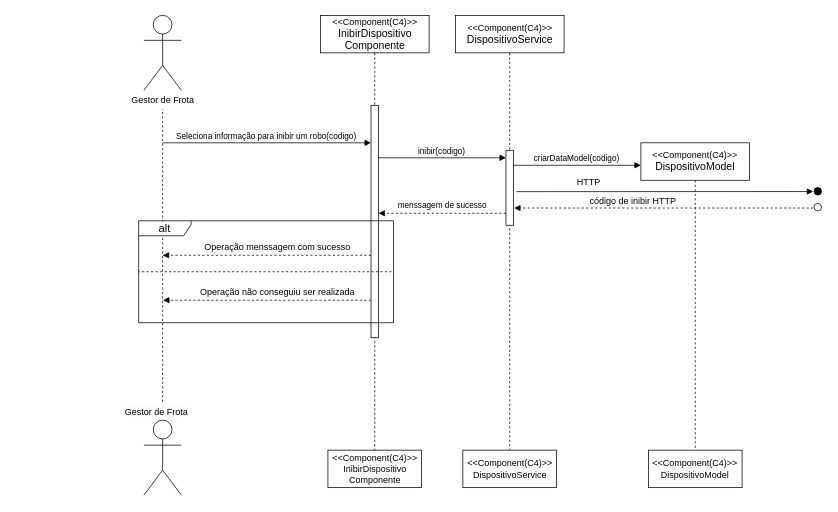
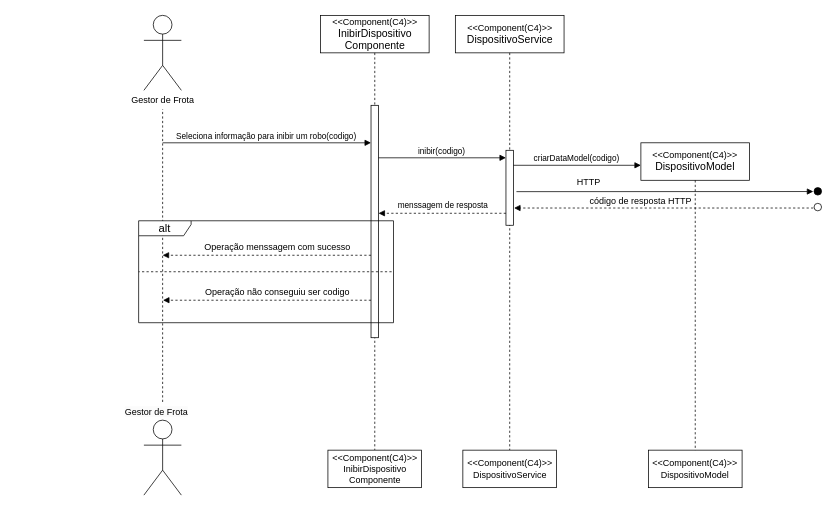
  <mxCell id="0" />
  <mxCell id="1" parent="0" />
  <mxCell id="2" value="&amp;lt;&amp;lt;Component(C4)&amp;gt;&amp;gt;&lt;br style=&quot;border-color: var(--border-color);&quot;&gt;&lt;font style=&quot;font-size: 14px;&quot;&gt;InibirDispositivo&lt;br&gt;Componente&lt;/font&gt;" style="shape=umlLifeline;perimeter=lifelinePerimeter;whiteSpace=wrap;html=1;container=1;dropTarget=0;collapsible=0;recursiveResize=0;outlineConnect=0;portConstraint=eastwest;newEdgeStyle={&quot;curved&quot;:0,&quot;rounded&quot;:0};size=50;" vertex="1" parent="1"><mxGeometry x="426.5" y="20" width="145" height="580" as="geometry" /></mxCell>
  <mxCell id="3" value="&amp;lt;&amp;lt;Component(C4)&amp;gt;&amp;gt;&lt;br style=&quot;border-color: var(--border-color);&quot;&gt;InibirDispositivo&lt;br style=&quot;border-color: var(--border-color); font-size: 14px;&quot;&gt;Componente" style="shape=umlLifeline;perimeter=lifelinePerimeter;whiteSpace=wrap;html=1;container=1;dropTarget=0;collapsible=0;recursiveResize=0;outlineConnect=0;portConstraint=eastwest;newEdgeStyle={&quot;curved&quot;:0,&quot;rounded&quot;:0};size=60;" vertex="1" parent="1"><mxGeometry x="436.5" y="600" width="125" height="50" as="geometry" /></mxCell>
  <mxCell id="4" value="Gestor de Frota" style="shape=umlActor;verticalLabelPosition=bottom;verticalAlign=top;html=1;outlineConnect=0;" vertex="1" parent="1"><mxGeometry x="191" y="20" width="50" height="100" as="geometry" /></mxCell>
  <mxCell id="5" value="" style="line;strokeWidth=1;dashed=1;labelPosition=center;verticalLabelPosition=bottom;align=left;verticalAlign=top;spacingLeft=20;spacingTop=15;html=1;whiteSpace=wrap;rotation=-90;" vertex="1" parent="1"><mxGeometry x="20.63" y="335.38" width="390.75" height="10" as="geometry" /></mxCell>
  <mxCell id="6" value="Actor" style="shape=umlActor;verticalLabelPosition=bottom;verticalAlign=top;html=1;outlineConnect=0;textOpacity=0;" vertex="1" parent="1"><mxGeometry x="191" y="560" width="50" height="100" as="geometry" /></mxCell>
  <mxCell id="7" value="Seleciona informação para inibir um robo(codigo)" style="html=1;verticalAlign=bottom;endArrow=block;curved=0;rounded=0;" edge="1" parent="1" target="8"><mxGeometry x="-0.007" width="80" relative="1" as="geometry"><mxPoint x="216" y="190" as="sourcePoint" /><mxPoint x="296" y="190" as="targetPoint" /><mxPoint as="offset" /></mxGeometry></mxCell>
  <mxCell id="8" value="" style="html=1;points=[[0,0,0,0,5],[0,1,0,0,-5],[1,0,0,0,5],[1,1,0,0,-5]];perimeter=orthogonalPerimeter;outlineConnect=0;targetShapes=umlLifeline;portConstraint=eastwest;newEdgeStyle={&quot;curved&quot;:0,&quot;rounded&quot;:0};" vertex="1" parent="1"><mxGeometry x="494" y="140" width="10" height="310" as="geometry" /></mxCell>
  <mxCell id="9" value="&lt;span style=&quot;color: rgb(0, 0, 0); font-family: Helvetica; font-size: 12px; font-style: normal; font-variant-ligatures: normal; font-variant-caps: normal; font-weight: 400; letter-spacing: normal; orphans: 2; text-align: center; text-indent: 0px; text-transform: none; widows: 2; word-spacing: 0px; -webkit-text-stroke-width: 0px; background-color: rgb(251, 251, 251); text-decoration-thickness: initial; text-decoration-style: initial; text-decoration-color: initial; float: none; display: inline !important;&quot;&gt;Gestor de Frota&lt;/span&gt;" style="text;whiteSpace=wrap;html=1;" vertex="1" parent="1"><mxGeometry x="164" y="535" width="130" height="40" as="geometry" /></mxCell>
  <mxCell id="10" value="&amp;lt;&amp;lt;Component(C4)&amp;gt;&amp;gt;&lt;br style=&quot;border-color: var(--border-color);&quot;&gt;&lt;font style=&quot;font-size: 14px;&quot;&gt;DispositivoService&lt;br&gt;&lt;/font&gt;" style="shape=umlLifeline;perimeter=lifelinePerimeter;whiteSpace=wrap;html=1;container=1;dropTarget=0;collapsible=0;recursiveResize=0;outlineConnect=0;portConstraint=eastwest;newEdgeStyle={&quot;curved&quot;:0,&quot;rounded&quot;:0};size=50;" vertex="1" parent="1"><mxGeometry x="606.5" y="20" width="145" height="580" as="geometry" /></mxCell>
  <mxCell id="11" value="&amp;lt;&amp;lt;Component(C4)&amp;gt;&amp;gt;&lt;br style=&quot;border-color: var(--border-color);&quot;&gt;DispositivoService" style="shape=umlLifeline;perimeter=lifelinePerimeter;whiteSpace=wrap;html=1;container=1;dropTarget=0;collapsible=0;recursiveResize=0;outlineConnect=0;portConstraint=eastwest;newEdgeStyle={&quot;curved&quot;:0,&quot;rounded&quot;:0};size=60;" vertex="1" parent="1"><mxGeometry x="616.5" y="600" width="125" height="50" as="geometry" /></mxCell>
  <mxCell id="12" value="" style="html=1;points=[[0,0,0,0,5],[0,1,0,0,-5],[1,0,0,0,5],[1,1,0,0,-5]];perimeter=orthogonalPerimeter;outlineConnect=0;targetShapes=umlLifeline;portConstraint=eastwest;newEdgeStyle={&quot;curved&quot;:0,&quot;rounded&quot;:0};" vertex="1" parent="1"><mxGeometry x="674" y="200" width="10" height="100" as="geometry" /></mxCell>
  <mxCell id="13" value="inibir(codigo)" style="html=1;verticalAlign=bottom;endArrow=block;curved=0;rounded=0;" edge="1" parent="1" target="12"><mxGeometry x="-0.007" width="80" relative="1" as="geometry"><mxPoint x="504" y="210" as="sourcePoint" /><mxPoint x="782" y="210" as="targetPoint" /><mxPoint as="offset" /></mxGeometry></mxCell>
  <mxCell id="14" value="" style="html=1;verticalAlign=bottom;labelBackgroundColor=none;endArrow=block;endFill=1;dashed=1;rounded=0;" edge="1" parent="1"><mxGeometry width="160" relative="1" as="geometry"><mxPoint x="674" y="284" as="sourcePoint" /><mxPoint x="504" y="284" as="targetPoint" /><Array as="points"><mxPoint x="584" y="284" /></Array></mxGeometry></mxCell>
- <mxCell id="15" value="&lt;span style=&quot;color: rgb(0, 0, 0); font-family: Helvetica; font-size: 11px; font-style: normal; font-variant-ligatures: normal; font-variant-caps: normal; font-weight: 400; letter-spacing: normal; orphans: 2; text-align: center; text-indent: 0px; text-transform: none; widows: 2; word-spacing: 0px; -webkit-text-stroke-width: 0px; background-color: rgb(255, 255, 255); text-decoration-thickness: initial; text-decoration-style: initial; text-decoration-color: initial; float: none; display: inline !important;&quot;&gt;menssagem de sucesso&lt;/span&gt;" style="text;whiteSpace=wrap;html=1;" vertex="1" parent="1"><mxGeometry x="528" y="259.75" width="160" height="40" as="geometry" /></mxCell>
+ <mxCell id="15" value="&lt;span style=&quot;color: rgb(0, 0, 0); font-family: Helvetica; font-size: 11px; font-style: normal; font-variant-ligatures: normal; font-variant-caps: normal; font-weight: 400; letter-spacing: normal; orphans: 2; text-align: center; text-indent: 0px; text-transform: none; widows: 2; word-spacing: 0px; -webkit-text-stroke-width: 0px; background-color: rgb(255, 255, 255); text-decoration-thickness: initial; text-decoration-style: initial; text-decoration-color: initial; float: none; display: inline !important;&quot;&gt;menssagem de resposta&lt;/span&gt;" style="text;whiteSpace=wrap;html=1;" vertex="1" parent="1"><mxGeometry x="528" y="259.75" width="160" height="40" as="geometry" /></mxCell>
  <mxCell id="16" value="&lt;font style=&quot;font-size: 15px;&quot;&gt;alt&lt;/font&gt;" style="shape=umlFrame;whiteSpace=wrap;html=1;pointerEvents=0;recursiveResize=0;container=1;collapsible=0;width=70;align=center;height=20;" vertex="1" parent="1"><mxGeometry x="184" y="294" width="340" height="136" as="geometry" /></mxCell>
  <mxCell id="17" value="" style="html=1;verticalAlign=bottom;labelBackgroundColor=none;endArrow=block;endFill=1;dashed=1;rounded=0;" edge="1" parent="16" source="8"><mxGeometry width="160" relative="1" as="geometry"><mxPoint x="308" y="106" as="sourcePoint" /><mxPoint x="32.5" y="106" as="targetPoint" /></mxGeometry></mxCell>
- <mxCell id="18" value="Operação não conseguiu ser realizada" style="text;html=1;align=center;verticalAlign=middle;resizable=0;points=[];autosize=1;strokeColor=none;fillColor=none;" vertex="1" parent="16"><mxGeometry x="70" y="81" width="230" height="30" as="geometry" /></mxCell>
+ <mxCell id="18" value="Operação não conseguiu ser codigo" style="text;html=1;align=center;verticalAlign=middle;resizable=0;points=[];autosize=1;strokeColor=none;fillColor=none;" vertex="1" parent="16"><mxGeometry x="70" y="81" width="230" height="30" as="geometry" /></mxCell>
  <mxCell id="19" value="Operação menssagem com sucesso" style="text;html=1;align=center;verticalAlign=middle;resizable=0;points=[];autosize=1;strokeColor=none;fillColor=none;" vertex="1" parent="16"><mxGeometry x="85" y="21" width="200" height="30" as="geometry" /></mxCell>
  <mxCell id="20" value="" style="html=1;verticalAlign=bottom;labelBackgroundColor=none;endArrow=block;endFill=1;dashed=1;rounded=0;" edge="1" parent="16" source="8"><mxGeometry width="160" relative="1" as="geometry"><mxPoint x="310" y="45.58" as="sourcePoint" /><mxPoint x="32" y="46" as="targetPoint" /></mxGeometry></mxCell>
  <mxCell id="21" value="" style="line;strokeWidth=1;dashed=1;labelPosition=center;verticalLabelPosition=bottom;align=left;verticalAlign=top;spacingLeft=20;spacingTop=15;html=1;whiteSpace=wrap;rotation=-180;" vertex="1" parent="16"><mxGeometry y="63" width="337.5" height="10" as="geometry" /></mxCell>
  <mxCell id="22" value="&amp;lt;&amp;lt;Component(C4)&amp;gt;&amp;gt;&lt;br style=&quot;border-color: var(--border-color);&quot;&gt;&lt;span style=&quot;font-size: 14px;&quot;&gt;DispositivoModel&lt;/span&gt;" style="shape=umlLifeline;perimeter=lifelinePerimeter;whiteSpace=wrap;html=1;container=1;dropTarget=0;collapsible=0;recursiveResize=0;outlineConnect=0;portConstraint=eastwest;newEdgeStyle={&quot;curved&quot;:0,&quot;rounded&quot;:0};size=50;" vertex="1" parent="1"><mxGeometry x="854" y="190" width="145" height="440" as="geometry" /></mxCell>
  <mxCell id="23" value="&amp;lt;&amp;lt;Component(C4)&amp;gt;&amp;gt;&lt;br style=&quot;border-color: var(--border-color);&quot;&gt;DispositivoModel" style="shape=umlLifeline;perimeter=lifelinePerimeter;whiteSpace=wrap;html=1;container=1;dropTarget=0;collapsible=0;recursiveResize=0;outlineConnect=0;portConstraint=eastwest;newEdgeStyle={&quot;curved&quot;:0,&quot;rounded&quot;:0};size=60;" vertex="1" parent="1"><mxGeometry x="864" y="600" width="125" height="50" as="geometry" /></mxCell>
  <mxCell id="24" value="criarDataModel(codigo)" style="html=1;verticalAlign=bottom;endArrow=block;curved=0;rounded=0;" edge="1" parent="1"><mxGeometry x="-0.007" width="80" relative="1" as="geometry"><mxPoint x="684" y="220" as="sourcePoint" /><mxPoint x="854" y="220" as="targetPoint" /><mxPoint as="offset" /></mxGeometry></mxCell>
  <mxCell id="25" value="" style="html=1;verticalAlign=bottom;endArrow=block;curved=0;rounded=0;" edge="1" parent="1"><mxGeometry x="-0.007" width="80" relative="1" as="geometry"><mxPoint x="688" y="255.16" as="sourcePoint" /><mxPoint x="1084" y="255" as="targetPoint" /><mxPoint as="offset" /></mxGeometry></mxCell>
  <mxCell id="26" value="HTTP" style="text;html=1;align=center;verticalAlign=middle;resizable=0;points=[];autosize=1;strokeColor=none;fillColor=none;" vertex="1" parent="1"><mxGeometry x="754" y="228" width="60" height="30" as="geometry" /></mxCell>
  <mxCell id="27" value="" style="ellipse;html=1;fillColor=#000000;" vertex="1" parent="1"><mxGeometry x="1085" y="249.75" width="10" height="10" as="geometry" /></mxCell>
  <mxCell id="28" value="" style="ellipse;html=1;" vertex="1" parent="1"><mxGeometry x="1085" y="270.75" width="10" height="10" as="geometry" /></mxCell>
- <mxCell id="29" value="código de inibir HTTP" style="text;whiteSpace=wrap;html=1;" vertex="1" parent="1"><mxGeometry x="784" y="254" width="160" height="40" as="geometry" /></mxCell>
+ <mxCell id="29" value="código de resposta HTTP" style="text;whiteSpace=wrap;html=1;" vertex="1" parent="1"><mxGeometry x="784" y="254" width="160" height="40" as="geometry" /></mxCell>
  <mxCell id="30" value="" style="html=1;verticalAlign=bottom;labelBackgroundColor=none;endArrow=block;endFill=1;dashed=1;rounded=0;" edge="1" parent="1"><mxGeometry width="160" relative="1" as="geometry"><mxPoint x="1084" y="277" as="sourcePoint" /><mxPoint x="684.81" y="277" as="targetPoint" /></mxGeometry></mxCell>
